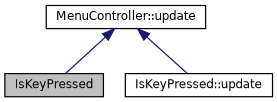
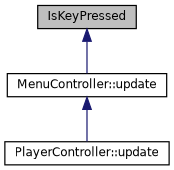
  digraph {
    rankdir=TB
    node [color=black fillcolor=white fontname=Helvetica fontsize=10 shape=record style=filled]
    edge [color=midnightblue dir=back fontname=Helvetica fontsize=10 labelfontname=Helvetica labelfontsize=10 style=solid]
    n1 [fillcolor=grey75 fontcolor=black height=0.2 label=IsKeyPressed width=0.4]
    n2 [height=0.2 label="MenuController::update" width=0.4]
-   n3 [height=0.2 label="IsKeyPressed::update" width=0.4]
-   n2 -> n1
+   n3 [height=0.2 label="PlayerController::update" width=0.4]
+   n1 -> n2
    n2 -> n3
  }
